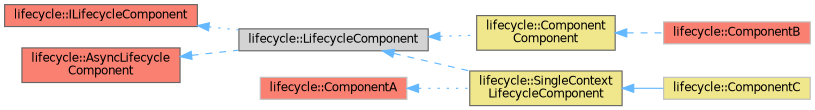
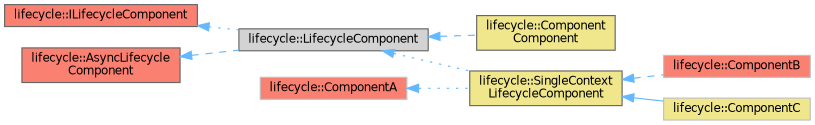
  digraph {
    rankdir=LR
    node [color=gray40 fillcolor=salmon fontname=Helvetica fontsize=10 shape=box style=filled]
    edge [color=steelblue1 dir=back fontname=Helvetica fontsize=10 labelfontname=Helvetica labelfontsize=10 style=dotted]
    n1 [fontcolor=black height=0.2 label="lifecycle::ILifecycleComponent" width=0.4]
    n2 [fillcolor=lightgrey height=0.2 label="lifecycle::LifecycleComponent" width=0.4]
    n3 [fillcolor=khaki height=0.2 label="lifecycle::Component\lComponent" width=0.4]
    n4 [fillcolor=khaki height=0.2 label="lifecycle::SingleContext\lLifecycleComponent" width=0.4]
    n5 [height=0.2 label="lifecycle::AsyncLifecycle\lComponent" width=0.4]
    n6 [color=grey75 height=0.2 label="lifecycle::ComponentB" width=0.4]
    n7 [color=grey75 fillcolor=khaki height=0.2 label="lifecycle::ComponentC" width=0.4]
    n8 [color=grey75 height=0.2 label="lifecycle::ComponentA" width=0.4]
    n1 -> n2
-   n2 -> n3
-   n2 -> n4 [style=dashed]
-   n3 -> n6 [style=dashed]
+   n2 -> n3 [style=dashed]
+   n2 -> n4
+   n4 -> n6 [style=dashed]
    n4 -> n7 [style=solid]
    n5 -> n2 [style=dashed]
    n8 -> n4
  }
